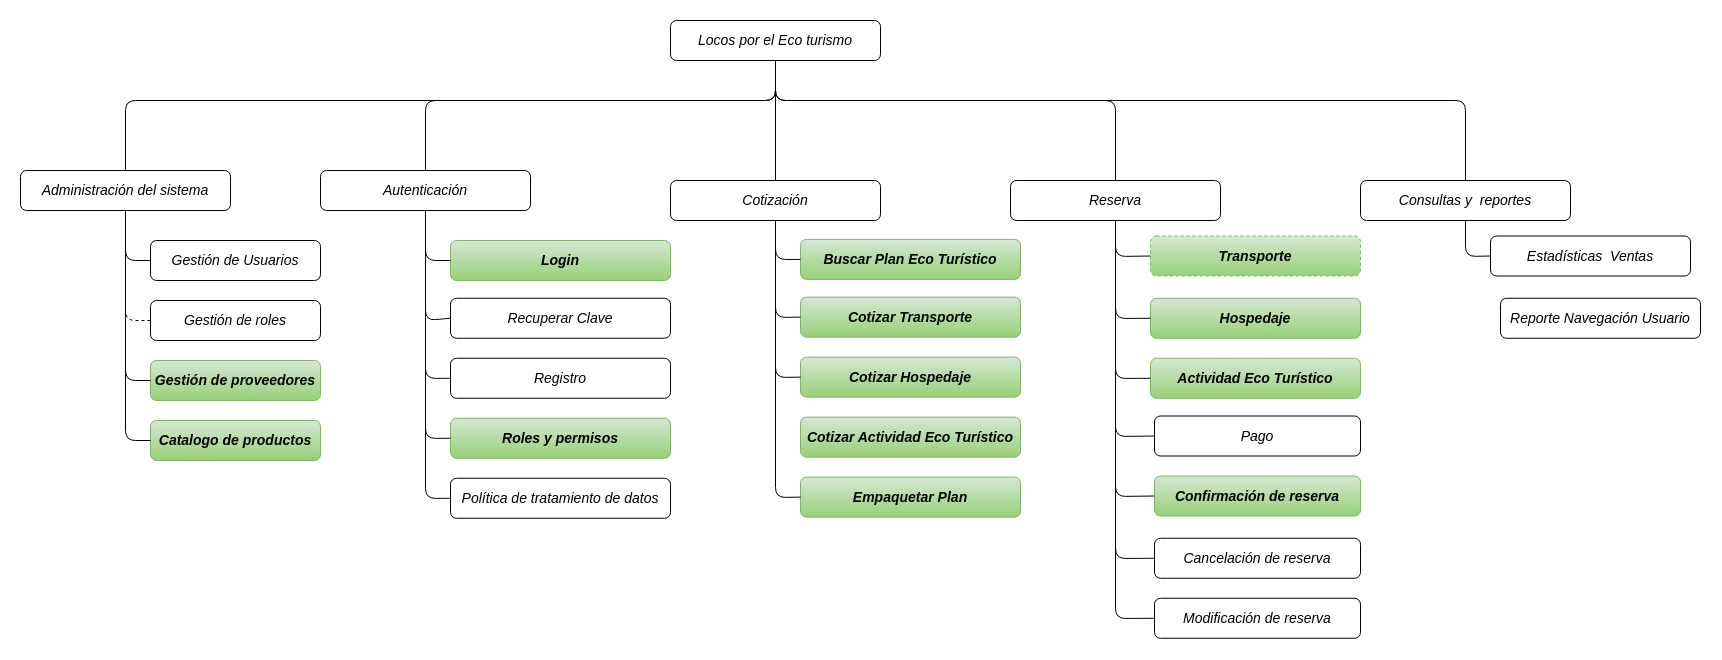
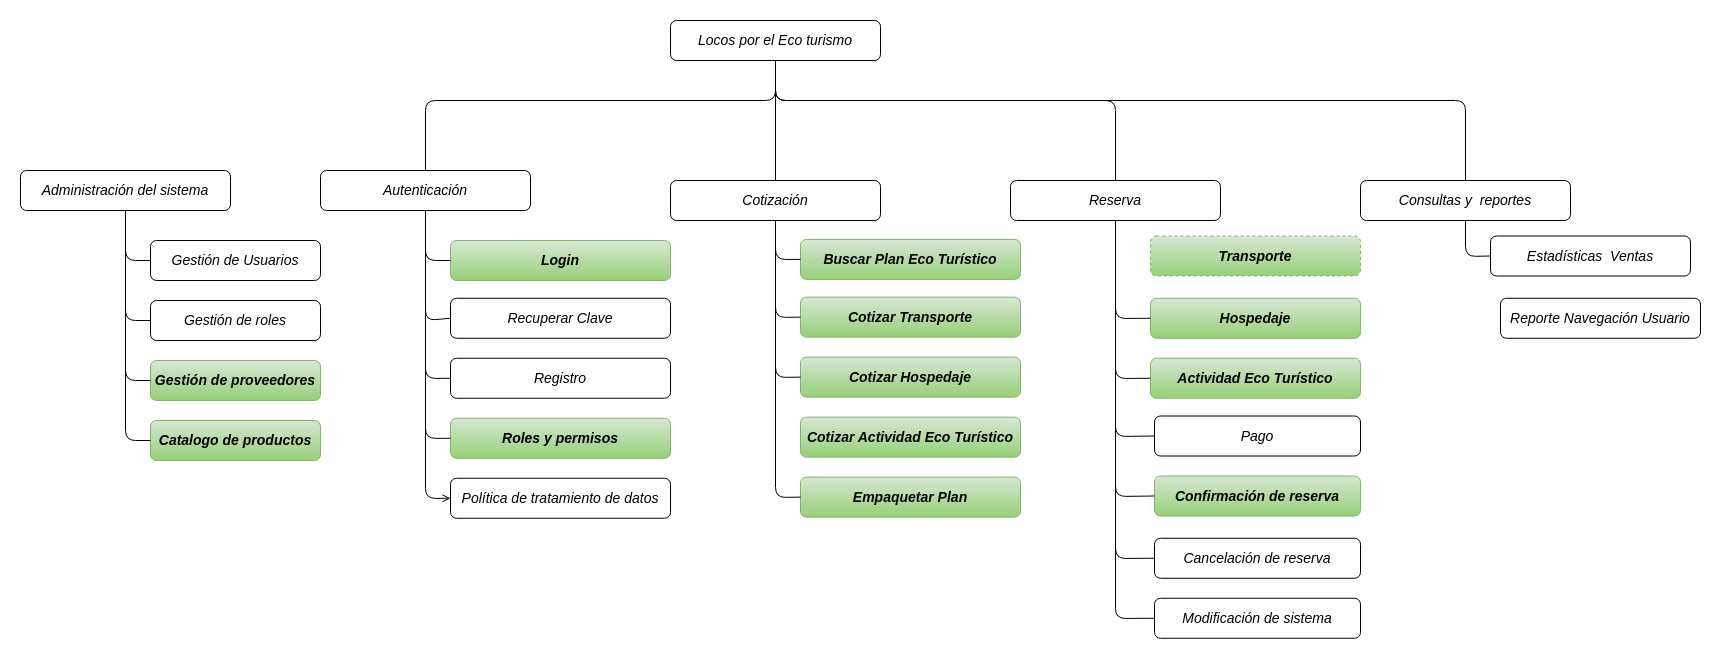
  <mxCell id="0" />
  <mxCell id="1" parent="0" />
  <mxCell id="2" value="Locos por el Eco turismo" style="rounded=1;whiteSpace=wrap;html=1;fontStyle=2;fontSize=14;" parent="1" vertex="1"><mxGeometry x="670" y="20" width="210" height="40" as="geometry" /></mxCell>
  <mxCell id="3" value="Gestión de Usuarios" style="rounded=1;whiteSpace=wrap;html=1;fontStyle=2;fontSize=14;" parent="1" vertex="1"><mxGeometry x="150" y="240" width="170" height="40" as="geometry" /></mxCell>
  <mxCell id="4" value="Pago" style="rounded=1;whiteSpace=wrap;html=1;fontStyle=2;fontSize=14;" parent="1" vertex="1"><mxGeometry x="1154" y="415.51" width="206" height="40" as="geometry" /></mxCell>
  <mxCell id="5" value="Consultas y&amp;nbsp; reportes" style="rounded=1;whiteSpace=wrap;html=1;fontStyle=2;fontSize=14;" parent="1" vertex="1"><mxGeometry x="1360" y="180" width="210" height="40" as="geometry" /></mxCell>
  <mxCell id="6" value="Reserva" style="rounded=1;whiteSpace=wrap;html=1;fontStyle=2;fontSize=14;" parent="1" vertex="1"><mxGeometry x="1010" y="180" width="210" height="40" as="geometry" /></mxCell>
  <mxCell id="7" value="Administración del sistema" style="rounded=1;whiteSpace=wrap;html=1;fontStyle=2;fontSize=14;" parent="1" vertex="1"><mxGeometry x="20" y="170" width="210" height="40" as="geometry" /></mxCell>
  <mxCell id="8" value="Gestión de roles" style="rounded=1;whiteSpace=wrap;html=1;fontStyle=2;fontSize=14;" parent="1" vertex="1"><mxGeometry x="150" y="300" width="170" height="40" as="geometry" /></mxCell>
  <mxCell id="9" value="Gestión de proveedores" style="rounded=1;whiteSpace=wrap;html=1;fillColor=#d5e8d4;strokeColor=#82b366;gradientColor=#97d077;fontStyle=3;fontSize=14;" parent="1" vertex="1"><mxGeometry x="150" y="360" width="170" height="40" as="geometry" /></mxCell>
  <mxCell id="10" value="Cotización" style="rounded=1;whiteSpace=wrap;html=1;fontStyle=2;fontSize=14;" parent="1" vertex="1"><mxGeometry x="670" y="180" width="210" height="40" as="geometry" /></mxCell>
  <mxCell id="11" value="Catalogo de productos" style="rounded=1;whiteSpace=wrap;html=1;fillColor=#d5e8d4;strokeColor=#82b366;gradientColor=#97d077;fontStyle=3;fontSize=14;" parent="1" vertex="1"><mxGeometry x="150" y="420" width="170" height="40" as="geometry" /></mxCell>
  <mxCell id="12" value="Autenticación" style="rounded=1;whiteSpace=wrap;html=1;fontStyle=2;fontSize=14;" parent="1" vertex="1"><mxGeometry x="320" y="170" width="210" height="40" as="geometry" /></mxCell>
  <mxCell id="13" value="" style="endArrow=none;html=1;entryX=0.5;entryY=1;entryDx=0;entryDy=0;exitX=0.5;exitY=0;exitDx=0;exitDy=0;fontStyle=2;fontSize=14;" edge="1" parent="1" source="6" target="2"><mxGeometry width="50" height="50" relative="1" as="geometry"><mxPoint x="1185" y="170" as="sourcePoint" /><mxPoint x="1185" y="120" as="targetPoint" /><Array as="points"><mxPoint x="1115" y="100" /><mxPoint x="775" y="100" /></Array></mxGeometry></mxCell>
  <mxCell id="14" value="Login" style="rounded=1;whiteSpace=wrap;html=1;fillColor=#d5e8d4;strokeColor=#82b366;gradientColor=#97d077;fontStyle=3;fontSize=14;" vertex="1" parent="1"><mxGeometry x="450" y="240" width="220" height="40" as="geometry" /></mxCell>
  <mxCell id="15" value="Recuperar Clave" style="rounded=1;whiteSpace=wrap;html=1;fontStyle=2;fontSize=14;" vertex="1" parent="1"><mxGeometry x="450" y="297.75" width="220" height="40" as="geometry" /></mxCell>
  <mxCell id="16" value="Registro" style="rounded=1;whiteSpace=wrap;html=1;fontStyle=2;fontSize=14;" vertex="1" parent="1"><mxGeometry x="450" y="357.75" width="220" height="40" as="geometry" /></mxCell>
  <mxCell id="17" value="Roles y permisos" style="rounded=1;whiteSpace=wrap;html=1;fillColor=#d5e8d4;strokeColor=#82b366;gradientColor=#97d077;fontStyle=3;fontSize=14;" vertex="1" parent="1"><mxGeometry x="450" y="417.75" width="220" height="40" as="geometry" /></mxCell>
  <mxCell id="18" value="" style="endArrow=none;html=1;exitX=0.5;exitY=0;exitDx=0;exitDy=0;entryX=0.5;entryY=1;entryDx=0;entryDy=0;fontStyle=2;fontSize=14;" edge="1" parent="1" source="10" target="2"><mxGeometry width="50" height="50" relative="1" as="geometry"><mxPoint x="750" y="360" as="sourcePoint" /><mxPoint x="800" y="310" as="targetPoint" /></mxGeometry></mxCell>
  <mxCell id="19" value="" style="endArrow=none;html=1;exitX=0.5;exitY=0;exitDx=0;exitDy=0;entryX=0.5;entryY=1;entryDx=0;entryDy=0;fontStyle=2;fontSize=14;" edge="1" parent="1" source="12" target="2"><mxGeometry width="50" height="50" relative="1" as="geometry"><mxPoint x="750" y="360" as="sourcePoint" /><mxPoint x="800" y="310" as="targetPoint" /><Array as="points"><mxPoint x="425" y="100" /><mxPoint x="775" y="100" /></Array></mxGeometry></mxCell>
- <mxCell id="20" value="" style="endArrow=none;html=1;exitX=0.5;exitY=0;exitDx=0;exitDy=0;entryX=0.5;entryY=1;entryDx=0;entryDy=0;fontStyle=2;fontSize=14;" edge="1" parent="1" source="7" target="2"><mxGeometry width="50" height="50" relative="1" as="geometry"><mxPoint x="750" y="360" as="sourcePoint" /><mxPoint x="800" y="310" as="targetPoint" /><Array as="points"><mxPoint x="125" y="100" /><mxPoint x="775" y="100" /></Array></mxGeometry></mxCell>
  <mxCell id="21" value="Política de tratamiento de datos" style="rounded=1;whiteSpace=wrap;html=1;fontStyle=2;fontSize=14;" vertex="1" parent="1"><mxGeometry x="450" y="477.75" width="220" height="40" as="geometry" /></mxCell>
  <mxCell id="22" value="Cotizar Transporte" style="rounded=1;whiteSpace=wrap;html=1;fillColor=#d5e8d4;strokeColor=#82b366;gradientColor=#97d077;fontStyle=3;fontSize=14;" vertex="1" parent="1"><mxGeometry x="800" y="296.63" width="220" height="40" as="geometry" /></mxCell>
  <mxCell id="23" value="Cotizar Hospedaje" style="rounded=1;whiteSpace=wrap;html=1;fillColor=#d5e8d4;strokeColor=#82b366;gradientColor=#97d077;fontStyle=3;fontSize=14;" vertex="1" parent="1"><mxGeometry x="800" y="356.63" width="220" height="40" as="geometry" /></mxCell>
  <mxCell id="24" value="Cotizar Actividad Eco Turístico" style="rounded=1;whiteSpace=wrap;html=1;fillColor=#d5e8d4;strokeColor=#82b366;gradientColor=#97d077;fontStyle=3;fontSize=14;" vertex="1" parent="1"><mxGeometry x="800" y="416.63" width="220" height="40" as="geometry" /></mxCell>
  <mxCell id="25" value="Empaquetar Plan" style="rounded=1;whiteSpace=wrap;html=1;fillColor=#d5e8d4;strokeColor=#82b366;gradientColor=#97d077;fontStyle=3;fontSize=14;" vertex="1" parent="1"><mxGeometry x="800" y="476.63" width="220" height="40" as="geometry" /></mxCell>
  <mxCell id="26" value="Transporte" style="rounded=1;whiteSpace=wrap;html=1;fillColor=#d5e8d4;strokeColor=#82b366;gradientColor=#97d077;fontStyle=3;fontSize=14;dashed=1;" vertex="1" parent="1"><mxGeometry x="1150" y="235.51" width="210" height="40" as="geometry" /></mxCell>
  <mxCell id="27" value="Buscar Plan Eco Turístico" style="rounded=1;whiteSpace=wrap;html=1;fillColor=#d5e8d4;strokeColor=#82b366;gradientColor=#97d077;fontStyle=3;fontSize=14;" vertex="1" parent="1"><mxGeometry x="800" y="238.88" width="220" height="40" as="geometry" /></mxCell>
  <mxCell id="28" value="Hospedaje" style="rounded=1;whiteSpace=wrap;html=1;fillColor=#d5e8d4;strokeColor=#82b366;gradientColor=#97d077;fontStyle=3;fontSize=14;" vertex="1" parent="1"><mxGeometry x="1150" y="297.76" width="210" height="40" as="geometry" /></mxCell>
  <mxCell id="29" value="Actividad Eco Turístico" style="rounded=1;whiteSpace=wrap;html=1;fillColor=#d5e8d4;strokeColor=#82b366;gradientColor=#97d077;fontStyle=3;fontSize=14;" vertex="1" parent="1"><mxGeometry x="1150" y="357.76" width="210" height="40" as="geometry" /></mxCell>
  <mxCell id="30" value="" style="endArrow=none;html=1;entryX=0.5;entryY=1;entryDx=0;entryDy=0;exitX=0.5;exitY=0;exitDx=0;exitDy=0;fontStyle=2;fontSize=14;" edge="1" parent="1" source="5" target="2"><mxGeometry width="50" height="50" relative="1" as="geometry"><mxPoint x="1280" y="360" as="sourcePoint" /><mxPoint x="1330" y="310" as="targetPoint" /><Array as="points"><mxPoint x="1465" y="100" /><mxPoint x="775" y="100" /></Array></mxGeometry></mxCell>
  <mxCell id="31" value="Confirmación de reserva" style="rounded=1;whiteSpace=wrap;html=1;fillColor=#d5e8d4;strokeColor=#82b366;gradientColor=#97d077;fontStyle=3;fontSize=14;" vertex="1" parent="1"><mxGeometry x="1154" y="475.51" width="206" height="40" as="geometry" /></mxCell>
  <mxCell id="32" value="Cancelación de reserva" style="rounded=1;whiteSpace=wrap;html=1;fontStyle=2;fontSize=14;" vertex="1" parent="1"><mxGeometry x="1154" y="537.76" width="206" height="40" as="geometry" /></mxCell>
- <mxCell id="33" value="Modificación de reserva" style="rounded=1;whiteSpace=wrap;html=1;fontStyle=2;fontSize=14;" vertex="1" parent="1"><mxGeometry x="1154" y="597.76" width="206" height="40" as="geometry" /></mxCell>
+ <mxCell id="33" value="Modificación de sistema" style="rounded=1;whiteSpace=wrap;html=1;fontStyle=2;fontSize=14;" vertex="1" parent="1"><mxGeometry x="1154" y="597.76" width="206" height="40" as="geometry" /></mxCell>
  <mxCell id="34" value="Estadísticas&amp;nbsp; Ventas" style="rounded=1;whiteSpace=wrap;html=1;fontStyle=2;fontSize=14;" vertex="1" parent="1"><mxGeometry x="1490" y="235.51" width="200" height="40" as="geometry" /></mxCell>
  <mxCell id="35" value="Reporte Navegación Usuario" style="rounded=1;whiteSpace=wrap;html=1;fontStyle=2;fontSize=14;" vertex="1" parent="1"><mxGeometry x="1500" y="297.76" width="200" height="40" as="geometry" /></mxCell>
  <mxCell id="36" value="" style="endArrow=none;html=1;entryX=0;entryY=0.5;entryDx=0;entryDy=0;exitX=0.5;exitY=1;exitDx=0;exitDy=0;fontStyle=2;fontSize=14;" edge="1" parent="1" source="7" target="3"><mxGeometry width="50" height="50" relative="1" as="geometry"><mxPoint x="120" y="220" as="sourcePoint" /><mxPoint x="210" y="310" as="targetPoint" /><Array as="points"><mxPoint x="125" y="260" /></Array></mxGeometry></mxCell>
- <mxCell id="37" value="" style="endArrow=none;html=1;entryX=0.5;entryY=1;entryDx=0;entryDy=0;exitX=0;exitY=0.5;exitDx=0;exitDy=0;fontStyle=2;fontSize=14;dashed=1;" edge="1" parent="1" source="8" target="7"><mxGeometry width="50" height="50" relative="1" as="geometry"><mxPoint x="160" y="360" as="sourcePoint" /><mxPoint x="210" y="310" as="targetPoint" /><Array as="points"><mxPoint x="125" y="320" /></Array></mxGeometry></mxCell>
+ <mxCell id="37" value="" style="endArrow=none;html=1;entryX=0.5;entryY=1;entryDx=0;entryDy=0;exitX=0;exitY=0.5;exitDx=0;exitDy=0;fontStyle=2;fontSize=14;" edge="1" parent="1" source="8" target="7"><mxGeometry width="50" height="50" relative="1" as="geometry"><mxPoint x="160" y="360" as="sourcePoint" /><mxPoint x="210" y="310" as="targetPoint" /><Array as="points"><mxPoint x="125" y="320" /></Array></mxGeometry></mxCell>
  <mxCell id="38" value="" style="endArrow=none;html=1;exitX=0.5;exitY=1;exitDx=0;exitDy=0;entryX=0;entryY=0.5;entryDx=0;entryDy=0;fontStyle=2;fontSize=14;" edge="1" parent="1" source="7" target="9"><mxGeometry width="50" height="50" relative="1" as="geometry"><mxPoint x="160" y="360" as="sourcePoint" /><mxPoint x="210" y="310" as="targetPoint" /><Array as="points"><mxPoint x="125" y="380" /></Array></mxGeometry></mxCell>
  <mxCell id="39" value="" style="endArrow=none;html=1;exitX=0.5;exitY=1;exitDx=0;exitDy=0;entryX=0;entryY=0.5;entryDx=0;entryDy=0;fontStyle=2;fontSize=14;" edge="1" parent="1" source="7" target="11"><mxGeometry width="50" height="50" relative="1" as="geometry"><mxPoint x="160" y="360" as="sourcePoint" /><mxPoint x="210" y="310" as="targetPoint" /><Array as="points"><mxPoint x="125" y="440" /></Array></mxGeometry></mxCell>
  <mxCell id="40" value="" style="endArrow=none;html=1;entryX=0.5;entryY=1;entryDx=0;entryDy=0;exitX=0;exitY=0.5;exitDx=0;exitDy=0;fontStyle=2;fontSize=14;" edge="1" parent="1" source="14" target="12"><mxGeometry width="50" height="50" relative="1" as="geometry"><mxPoint x="160" y="360" as="sourcePoint" /><mxPoint x="210" y="310" as="targetPoint" /><Array as="points"><mxPoint x="425" y="260" /></Array></mxGeometry></mxCell>
  <mxCell id="41" value="" style="endArrow=none;html=1;entryX=0.5;entryY=1;entryDx=0;entryDy=0;exitX=0;exitY=0.5;exitDx=0;exitDy=0;fontStyle=2;fontSize=14;" edge="1" parent="1" source="15" target="12"><mxGeometry width="50" height="50" relative="1" as="geometry"><mxPoint x="160" y="360" as="sourcePoint" /><mxPoint x="210" y="310" as="targetPoint" /><Array as="points"><mxPoint x="425" y="320" /></Array></mxGeometry></mxCell>
  <mxCell id="42" value="" style="endArrow=none;html=1;entryX=0;entryY=0.5;entryDx=0;entryDy=0;exitX=0.5;exitY=1;exitDx=0;exitDy=0;fontStyle=2;fontSize=14;" edge="1" parent="1" source="12" target="16"><mxGeometry width="50" height="50" relative="1" as="geometry"><mxPoint x="160" y="360" as="sourcePoint" /><mxPoint x="210" y="310" as="targetPoint" /><Array as="points"><mxPoint x="425" y="378" /></Array></mxGeometry></mxCell>
  <mxCell id="43" value="" style="endArrow=none;html=1;exitX=0.5;exitY=1;exitDx=0;exitDy=0;entryX=0;entryY=0.5;entryDx=0;entryDy=0;fontStyle=2;fontSize=14;" edge="1" parent="1" source="12" target="17"><mxGeometry width="50" height="50" relative="1" as="geometry"><mxPoint x="430" y="210" as="sourcePoint" /><mxPoint x="740" y="310" as="targetPoint" /><Array as="points"><mxPoint x="425" y="438" /></Array></mxGeometry></mxCell>
- <mxCell id="44" value="" style="endArrow=none;html=1;exitX=0.5;exitY=1;exitDx=0;exitDy=0;entryX=0;entryY=0.5;entryDx=0;entryDy=0;fontStyle=2;fontSize=14;" edge="1" parent="1" source="12" target="21"><mxGeometry width="50" height="50" relative="1" as="geometry"><mxPoint x="690" y="360" as="sourcePoint" /><mxPoint x="740" y="310" as="targetPoint" /><Array as="points"><mxPoint x="425" y="498" /></Array></mxGeometry></mxCell>
+ <mxCell id="44" value="" style="endArrow=open;html=1;exitX=0.5;exitY=1;exitDx=0;exitDy=0;entryX=0;entryY=0.5;entryDx=0;entryDy=0;fontStyle=2;fontSize=14;" edge="1" parent="1" source="12" target="21"><mxGeometry width="50" height="50" relative="1" as="geometry"><mxPoint x="690" y="360" as="sourcePoint" /><mxPoint x="740" y="310" as="targetPoint" /><Array as="points"><mxPoint x="425" y="498" /></Array></mxGeometry></mxCell>
  <mxCell id="45" value="" style="endArrow=none;html=1;exitX=0.5;exitY=1;exitDx=0;exitDy=0;entryX=0;entryY=0.5;entryDx=0;entryDy=0;fontStyle=2;fontSize=14;" edge="1" parent="1" source="10" target="27"><mxGeometry width="50" height="50" relative="1" as="geometry"><mxPoint x="770" y="230" as="sourcePoint" /><mxPoint x="950" y="310" as="targetPoint" /><Array as="points"><mxPoint x="775" y="259" /></Array></mxGeometry></mxCell>
  <mxCell id="46" value="" style="endArrow=none;html=1;entryX=0.5;entryY=1;entryDx=0;entryDy=0;exitX=0;exitY=0.5;exitDx=0;exitDy=0;fontStyle=2;fontSize=14;" edge="1" parent="1" source="22" target="10"><mxGeometry width="50" height="50" relative="1" as="geometry"><mxPoint x="900" y="360" as="sourcePoint" /><mxPoint x="950" y="310" as="targetPoint" /><Array as="points"><mxPoint x="775" y="317" /></Array></mxGeometry></mxCell>
  <mxCell id="47" value="" style="endArrow=none;html=1;exitX=0.5;exitY=1;exitDx=0;exitDy=0;entryX=0;entryY=0.5;entryDx=0;entryDy=0;fontStyle=2;fontSize=14;" edge="1" parent="1" source="10" target="23"><mxGeometry width="50" height="50" relative="1" as="geometry"><mxPoint x="900" y="360" as="sourcePoint" /><mxPoint x="950" y="310" as="targetPoint" /><Array as="points"><mxPoint x="775" y="377" /></Array></mxGeometry></mxCell>
  <mxCell id="48" value="" style="endArrow=none;html=1;entryX=0.5;entryY=1;entryDx=0;entryDy=0;exitX=0;exitY=0.5;exitDx=0;exitDy=0;fontStyle=2;fontSize=14;" edge="1" parent="1" source="25" target="10"><mxGeometry width="50" height="50" relative="1" as="geometry"><mxPoint x="710" y="360" as="sourcePoint" /><mxPoint y="310" as="targetPoint" x="760" /><Array as="points"><mxPoint x="775" y="497" /></Array></mxGeometry></mxCell>
- <mxCell id="49" value="" style="endArrow=none;html=1;entryX=0.5;entryY=1;entryDx=0;entryDy=0;exitX=0;exitY=0.5;exitDx=0;exitDy=0;fontStyle=2;fontSize=14;" edge="1" parent="1" source="26" target="6"><mxGeometry width="50" height="50" relative="1" as="geometry"><mxPoint x="950" y="360" as="sourcePoint" /><mxPoint x="1000" y="310" as="targetPoint" /><Array as="points"><mxPoint x="1115" y="256" /></Array></mxGeometry></mxCell>
  <mxCell id="50" value="" style="endArrow=none;html=1;entryX=0.5;entryY=1;entryDx=0;entryDy=0;exitX=0;exitY=0.5;exitDx=0;exitDy=0;fontStyle=2;fontSize=14;" edge="1" parent="1" source="28" target="6"><mxGeometry width="50" height="50" relative="1" as="geometry"><mxPoint x="950" y="360" as="sourcePoint" /><mxPoint x="1000" y="310" as="targetPoint" /><Array as="points"><mxPoint x="1115" y="318" /></Array></mxGeometry></mxCell>
  <mxCell id="51" value="" style="endArrow=none;html=1;entryX=0.5;entryY=1;entryDx=0;entryDy=0;exitX=0;exitY=0.5;exitDx=0;exitDy=0;fontStyle=2;fontSize=14;" edge="1" parent="1" source="29" target="6"><mxGeometry width="50" height="50" relative="1" as="geometry"><mxPoint x="950" y="360" as="sourcePoint" /><mxPoint x="1000" y="310" as="targetPoint" /><Array as="points"><mxPoint x="1115" y="378" /></Array></mxGeometry></mxCell>
  <mxCell id="52" value="" style="endArrow=none;html=1;entryX=0.5;entryY=1;entryDx=0;entryDy=0;exitX=0;exitY=0.5;exitDx=0;exitDy=0;fontStyle=2;fontSize=14;" edge="1" parent="1" source="4" target="6"><mxGeometry width="50" height="50" relative="1" as="geometry"><mxPoint x="950" y="360" as="sourcePoint" /><mxPoint x="1000" y="310" as="targetPoint" /><Array as="points"><mxPoint x="1115" y="436" /></Array></mxGeometry></mxCell>
  <mxCell id="53" value="" style="endArrow=none;html=1;entryX=0.5;entryY=1;entryDx=0;entryDy=0;exitX=0;exitY=0.5;exitDx=0;exitDy=0;fontStyle=2;fontSize=14;" edge="1" parent="1" source="31" target="6"><mxGeometry width="50" height="50" relative="1" as="geometry"><mxPoint x="950" y="360" as="sourcePoint" /><mxPoint x="1000" y="310" as="targetPoint" /><Array as="points"><mxPoint x="1115" y="496" /></Array></mxGeometry></mxCell>
  <mxCell id="54" value="" style="endArrow=none;html=1;entryX=0.5;entryY=1;entryDx=0;entryDy=0;exitX=0;exitY=0.5;exitDx=0;exitDy=0;fontStyle=2;fontSize=14;" edge="1" parent="1" source="32" target="6"><mxGeometry width="50" height="50" relative="1" as="geometry"><mxPoint x="950" y="360" as="sourcePoint" /><mxPoint x="1000" y="310" as="targetPoint" /><Array as="points"><mxPoint x="1115" y="558" /></Array></mxGeometry></mxCell>
  <mxCell id="55" value="" style="endArrow=none;html=1;entryX=0.5;entryY=1;entryDx=0;entryDy=0;exitX=0;exitY=0.5;exitDx=0;exitDy=0;fontStyle=2;fontSize=14;" edge="1" parent="1" source="33" target="6"><mxGeometry width="50" height="50" relative="1" as="geometry"><mxPoint x="950" y="360" as="sourcePoint" /><mxPoint x="1000" y="310" as="targetPoint" /><Array as="points"><mxPoint x="1115" y="618" /></Array></mxGeometry></mxCell>
  <mxCell id="56" value="" style="endArrow=none;html=1;entryX=0.5;entryY=1;entryDx=0;entryDy=0;exitX=0;exitY=0.5;exitDx=0;exitDy=0;fontStyle=2;fontSize=14;" edge="1" parent="1" source="34" target="5"><mxGeometry width="50" height="50" relative="1" as="geometry"><mxPoint x="1450" y="360" as="sourcePoint" /><mxPoint x="1500" y="310" as="targetPoint" /><Array as="points"><mxPoint x="1465" y="256" /></Array></mxGeometry></mxCell>
